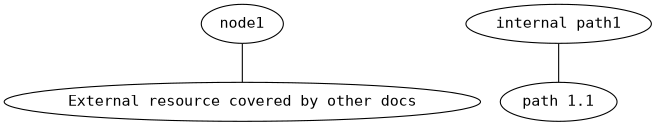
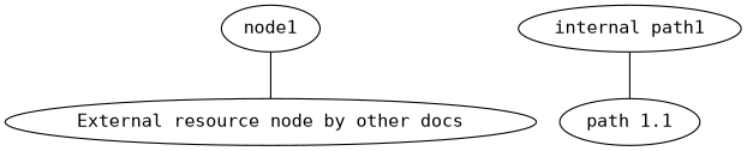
  graph {
    fontname="DejaVu Sans Mono"
    node [fontname="DejaVu Sans Mono"]
    edge [fontname="DejaVu Sans Mono"]
    n1 [label=node1]
-   n2 [label="External resource covered by other docs"]
+   n2 [label="External resource node by other docs"]
    n3 [label="internal path1"]
    n4 [label="path 1.1"]
    n1 -- n2
    n3 -- n4
  }
